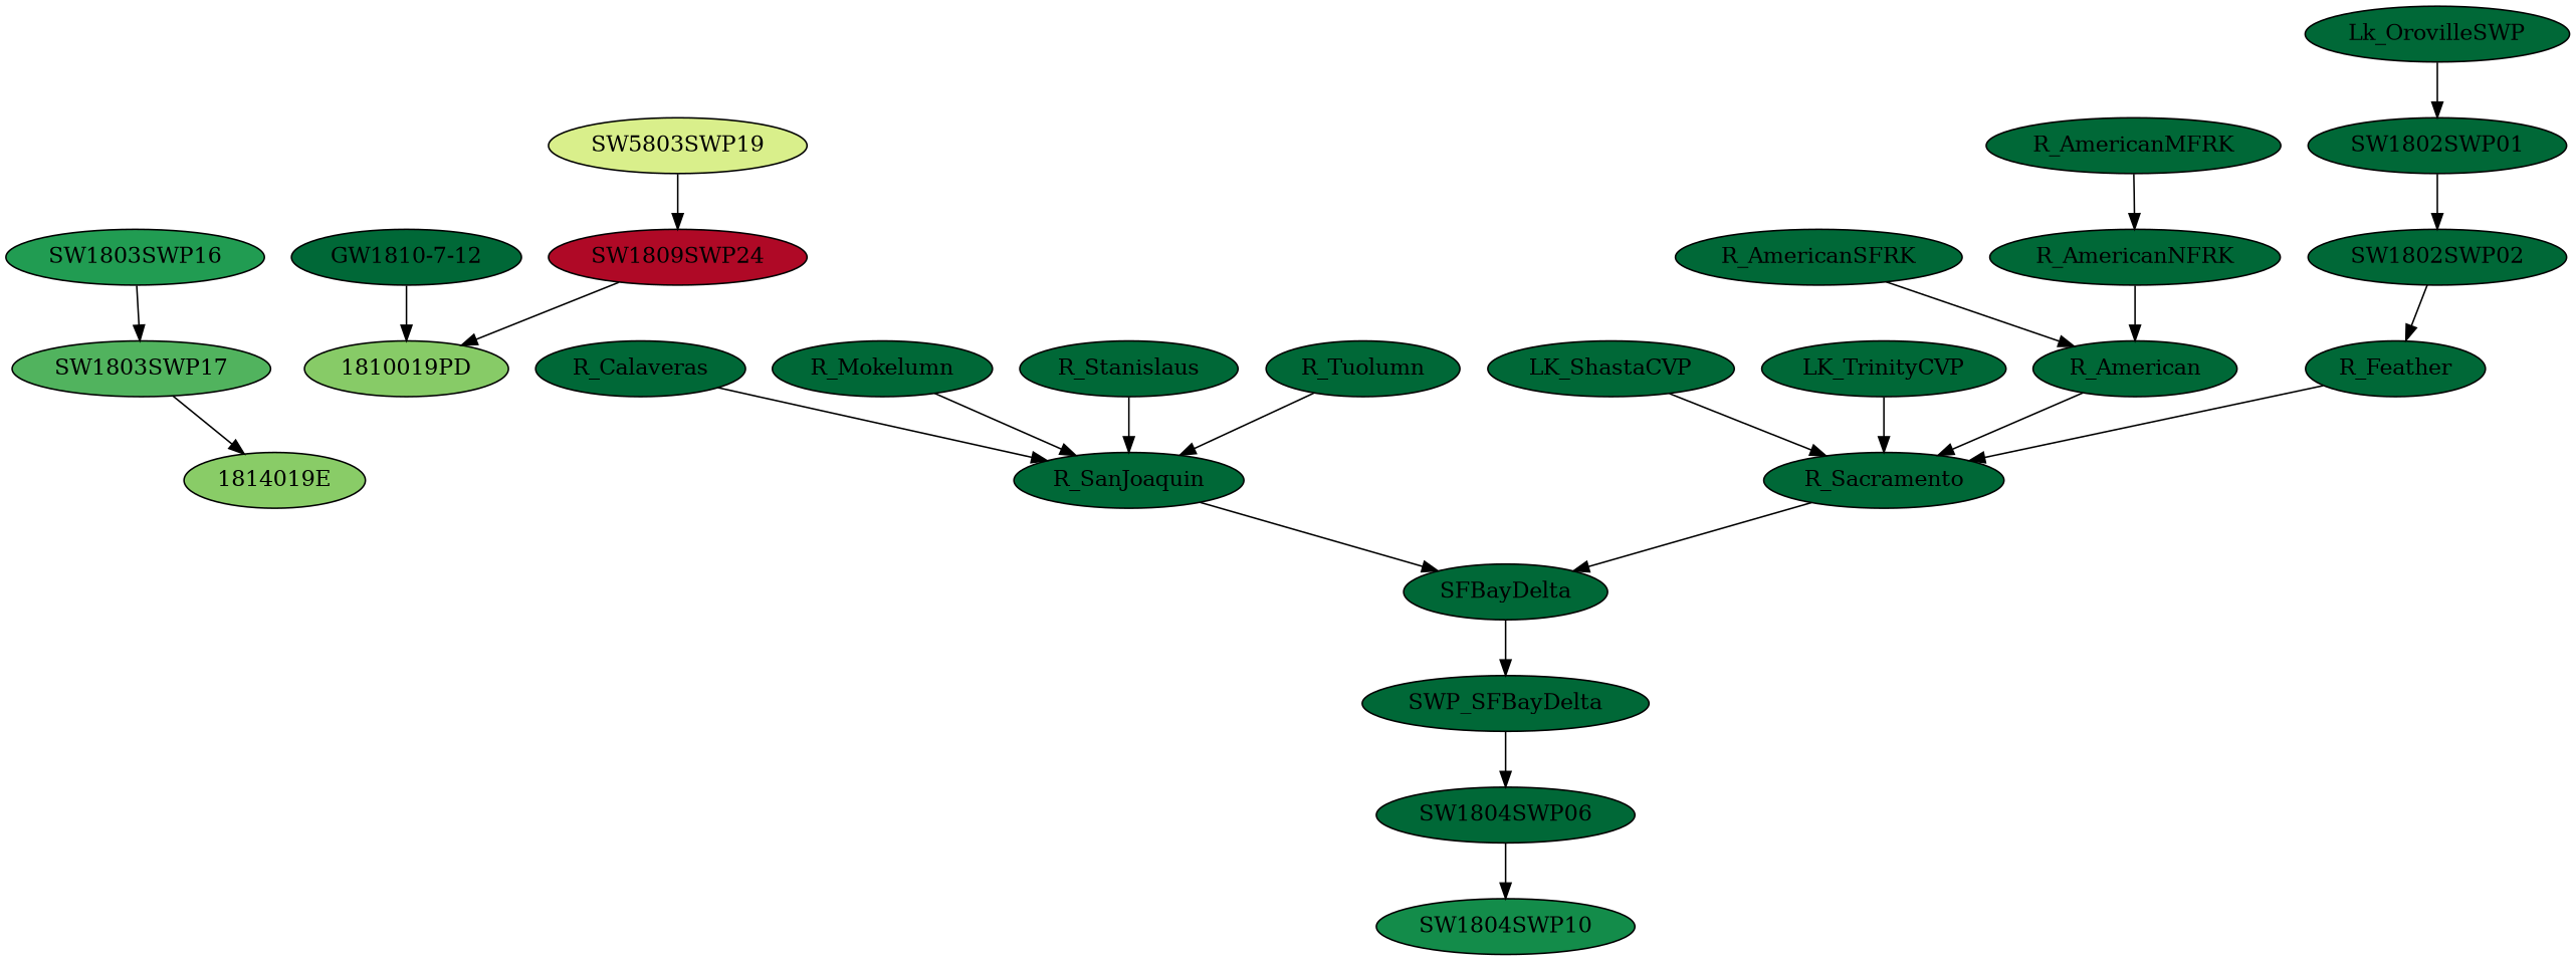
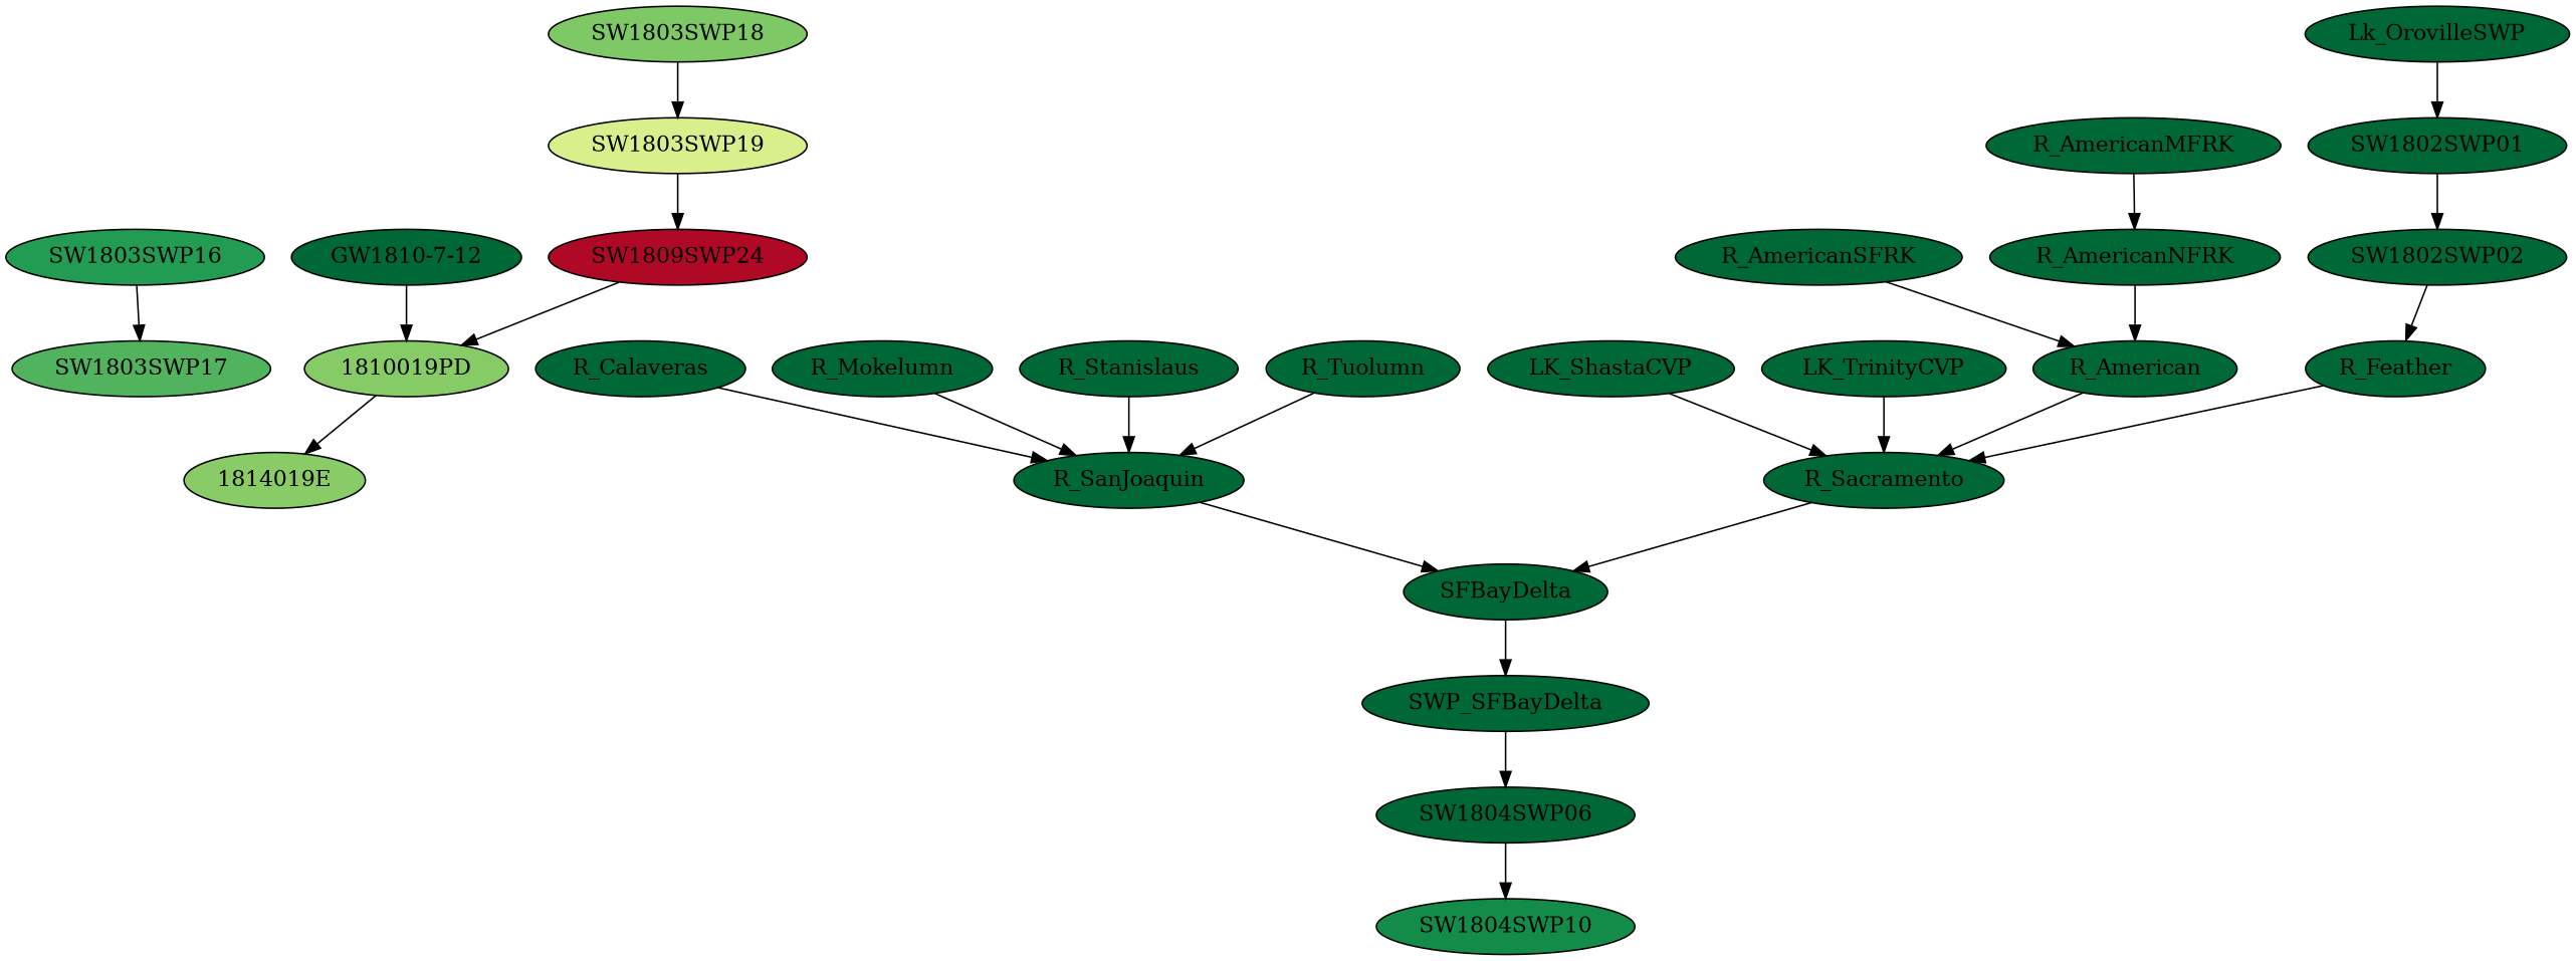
  digraph {
    node [fillcolor="#006837" style=filled]
    "1810019PD" [fillcolor="#87cb67"]
    "GW1810-7-12"
    n3 [fillcolor="#89cc67" label="1814019E"]
    SW1809SWP24 [fillcolor="#af0926"]
-   SW1803SWP19 [fillcolor="#d9ef8b" label=SW5803SWP19]
+   SW1803SWP18 [fillcolor="#7fc866"]
+   SW1803SWP19 [fillcolor="#d9ef8b"]
    SW1803SWP16 [fillcolor="#219c52"]
    SW1803SWP17 [fillcolor="#51b35e"]
    SW1804SWP10 [fillcolor="#138c4a"]
    SW1804SWP06
    SFBayDelta
    SWP_SFBayDelta
    R_Calaveras
    R_SanJoaquin
    R_Mokelumn
    R_Stanislaus
    R_Tuolumn
    LK_ShastaCVP
    R_Sacramento
    LK_TrinityCVP
    R_American
    R_AmericanSFRK
    R_AmericanMFRK
    R_AmericanNFRK
    R_Feather
    SW1802SWP01
    SW1802SWP02
    Lk_OrovilleSWP
-   SW1803SWP17 -> n3
+   "1810019PD" -> n3
    "GW1810-7-12" -> "1810019PD"
    SW1809SWP24 -> "1810019PD"
+   SW1803SWP18 -> SW1803SWP19
    SW1803SWP19 -> SW1809SWP24
    SW1803SWP16 -> SW1803SWP17
    SW1804SWP06 -> SW1804SWP10
    SFBayDelta -> SWP_SFBayDelta
    SWP_SFBayDelta -> SW1804SWP06
    R_Calaveras -> R_SanJoaquin
    R_SanJoaquin -> SFBayDelta
    R_Mokelumn -> R_SanJoaquin
    R_Stanislaus -> R_SanJoaquin
    R_Tuolumn -> R_SanJoaquin
    LK_ShastaCVP -> R_Sacramento
    R_Sacramento -> SFBayDelta
    LK_TrinityCVP -> R_Sacramento
    R_American -> R_Sacramento
    R_AmericanSFRK -> R_American
    R_AmericanMFRK -> R_AmericanNFRK
    R_AmericanNFRK -> R_American
    R_Feather -> R_Sacramento
    SW1802SWP01 -> SW1802SWP02
    SW1802SWP02 -> R_Feather
    Lk_OrovilleSWP -> SW1802SWP01
  }
